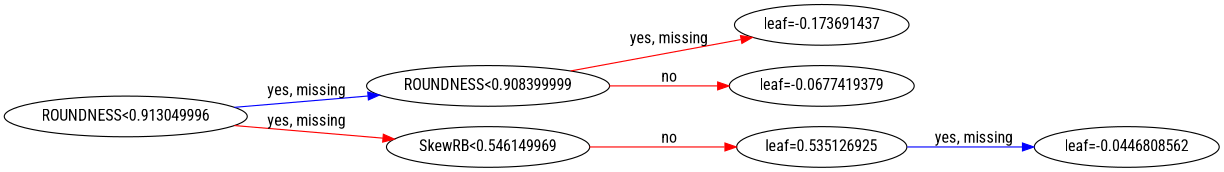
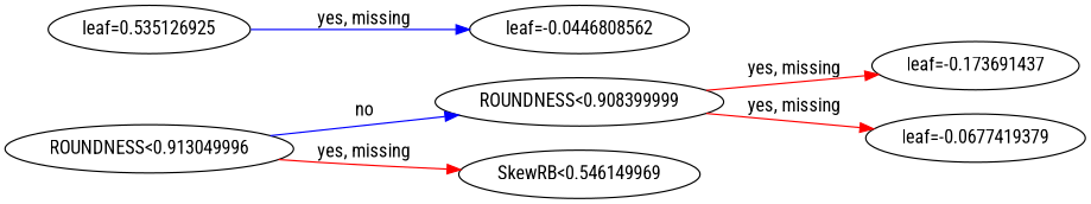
  digraph {
    fontname="Roboto Condensed"
    rankdir=LR
    node [fontname="Roboto Condensed"]
    edge [color="#FF0000" fontname="Roboto Condensed"]
    n1 [label="ROUNDNESS<0.913049996"]
    n2 [label="ROUNDNESS<0.908399999"]
    n3 [label="SkewRB<0.546149969"]
    n4 [label="leaf=-0.173691437"]
    n5 [label="leaf=-0.0677419379"]
    n6 [label="leaf=0.535126925"]
    n7 [label="leaf=-0.0446808562"]
-   n1 -> n2 [color="#0000FF" label="yes, missing"]
+   n1 -> n2 [color="#0000FF" label=no]
    n1 -> n3 [label="yes, missing"]
    n2 -> n4 [label="yes, missing"]
-   n2 -> n5 [label=no]
-   n3 -> n6 [label=no]
+   n2 -> n5 [label="yes, missing"]
    n6 -> n7 [color="#0000FF" label="yes, missing"]
  }
